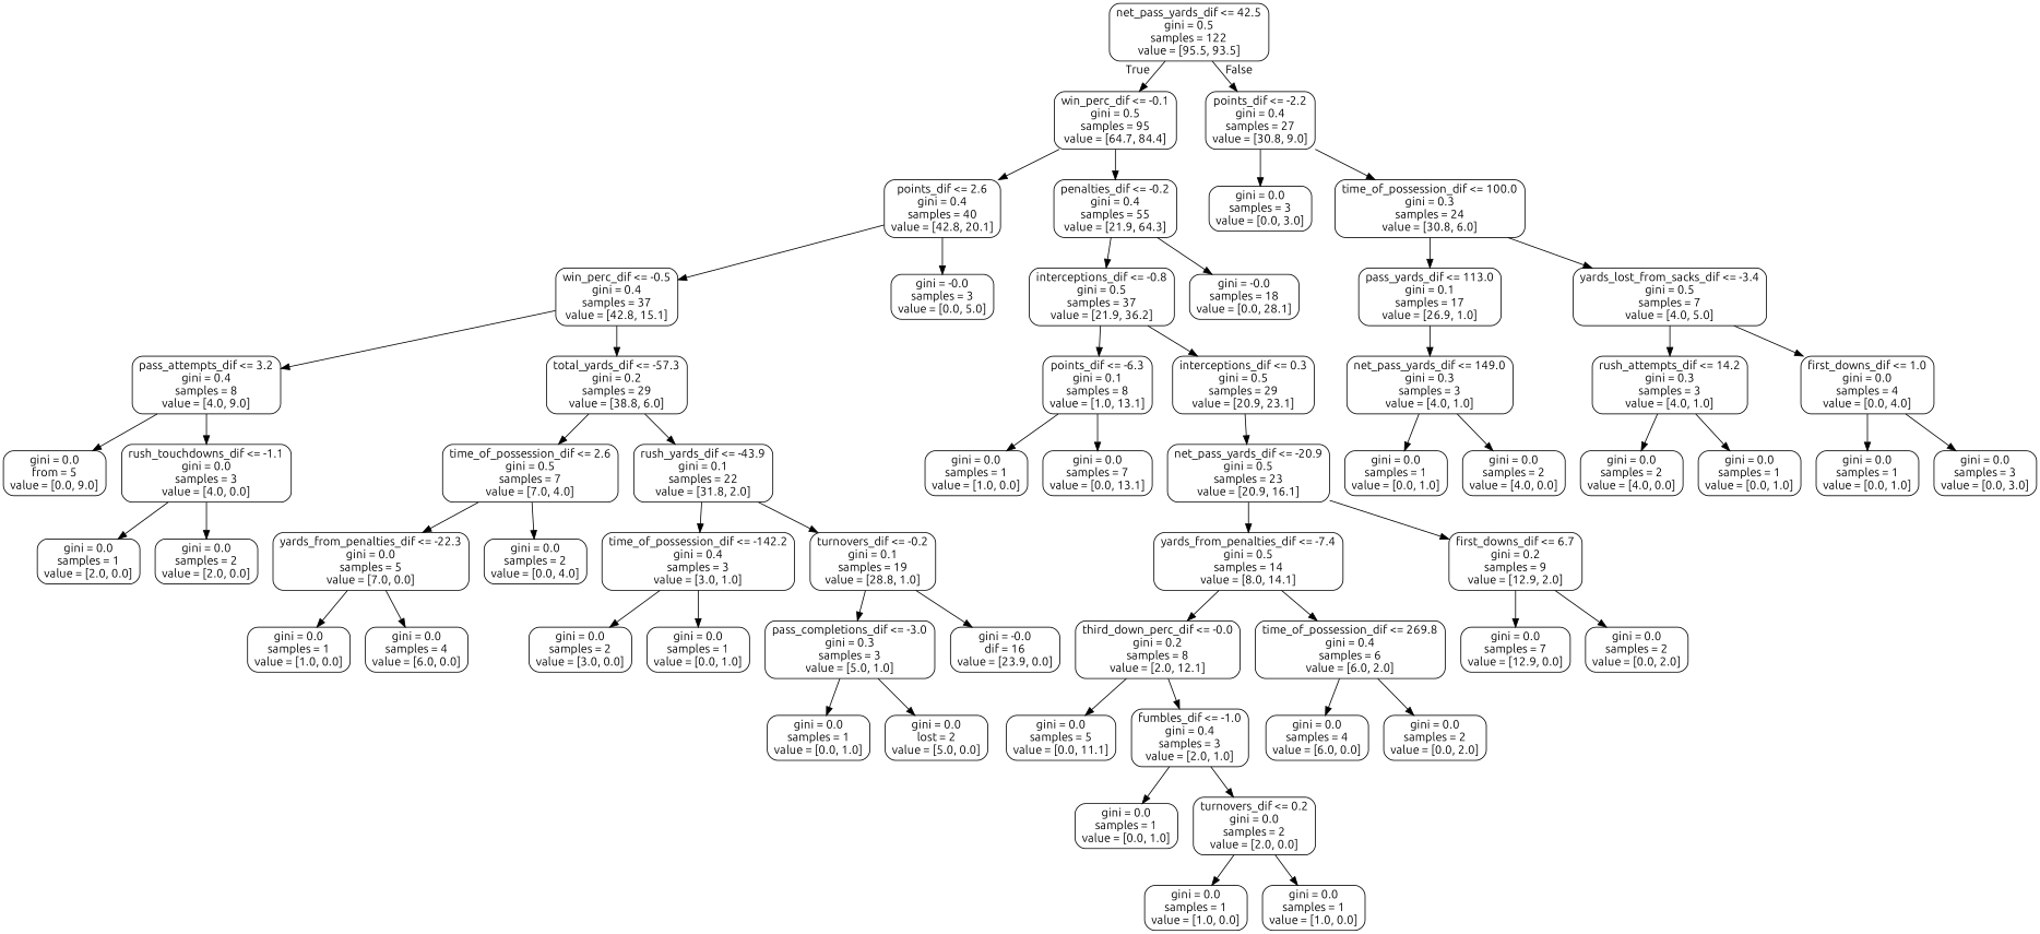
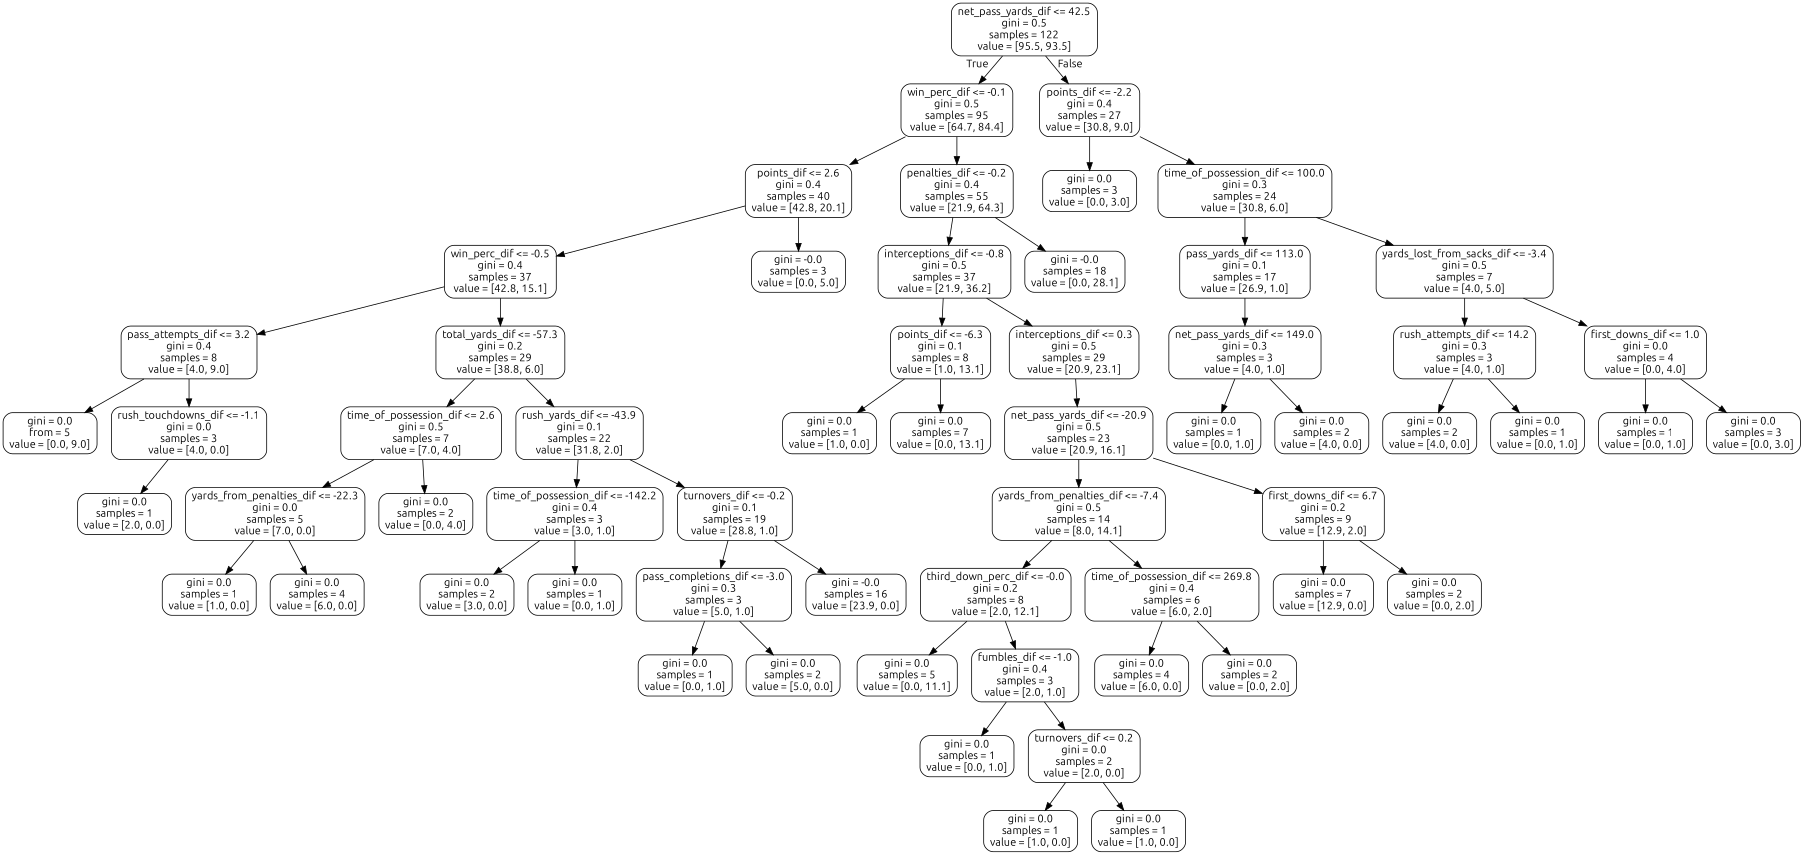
  digraph {
    fontname=Ubuntu
    node [color=black fontname=Ubuntu shape=box style=rounded]
    edge [fontname=Ubuntu]
    n1 [label="net_pass_yards_dif <= 42.5\ngini = 0.5\nsamples = 122\nvalue = [95.5, 93.5]"]
    n2 [label="win_perc_dif <= -0.1\ngini = 0.5\nsamples = 95\nvalue = [64.7, 84.4]"]
    n3 [label="points_dif <= -2.2\ngini = 0.4\nsamples = 27\nvalue = [30.8, 9.0]"]
    n4 [label="points_dif <= 2.6\ngini = 0.4\nsamples = 40\nvalue = [42.8, 20.1]"]
    n5 [label="penalties_dif <= -0.2\ngini = 0.4\nsamples = 55\nvalue = [21.9, 64.3]"]
    n6 [label="gini = 0.0\nsamples = 3\nvalue = [0.0, 3.0]"]
    n7 [label="time_of_possession_dif <= 100.0\ngini = 0.3\nsamples = 24\nvalue = [30.8, 6.0]"]
    n8 [label="win_perc_dif <= -0.5\ngini = 0.4\nsamples = 37\nvalue = [42.8, 15.1]"]
    n9 [label="gini = -0.0\nsamples = 3\nvalue = [0.0, 5.0]"]
    n10 [label="interceptions_dif <= -0.8\ngini = 0.5\nsamples = 37\nvalue = [21.9, 36.2]"]
    n11 [label="gini = -0.0\nsamples = 18\nvalue = [0.0, 28.1]"]
    n12 [label="pass_attempts_dif <= 3.2\ngini = 0.4\nsamples = 8\nvalue = [4.0, 9.0]"]
    n13 [label="total_yards_dif <= -57.3\ngini = 0.2\nsamples = 29\nvalue = [38.8, 6.0]"]
    n14 [label="gini = 0.0\nfrom = 5\nvalue = [0.0, 9.0]"]
    n15 [label="rush_touchdowns_dif <= -1.1\ngini = 0.0\nsamples = 3\nvalue = [4.0, 0.0]"]
    n16 [label="time_of_possession_dif <= 2.6\ngini = 0.5\nsamples = 7\nvalue = [7.0, 4.0]"]
    n17 [label="rush_yards_dif <= -43.9\ngini = 0.1\nsamples = 22\nvalue = [31.8, 2.0]"]
    n18 [label="gini = 0.0\nsamples = 1\nvalue = [2.0, 0.0]"]
-   n19 [label="gini = 0.0\nsamples = 2\nvalue = [2.0, 0.0]"]
    n20 [label="yards_from_penalties_dif <= -22.3\ngini = 0.0\nsamples = 5\nvalue = [7.0, 0.0]"]
    n21 [label="gini = 0.0\nsamples = 2\nvalue = [0.0, 4.0]"]
    n22 [label="time_of_possession_dif <= -142.2\ngini = 0.4\nsamples = 3\nvalue = [3.0, 1.0]"]
    n23 [label="turnovers_dif <= -0.2\ngini = 0.1\nsamples = 19\nvalue = [28.8, 1.0]"]
    n24 [label="gini = 0.0\nsamples = 1\nvalue = [1.0, 0.0]"]
    n25 [label="gini = 0.0\nsamples = 4\nvalue = [6.0, 0.0]"]
    n26 [label="gini = 0.0\nsamples = 2\nvalue = [3.0, 0.0]"]
    n27 [label="gini = 0.0\nsamples = 1\nvalue = [0.0, 1.0]"]
    n28 [label="pass_completions_dif <= -3.0\ngini = 0.3\nsamples = 3\nvalue = [5.0, 1.0]"]
-   n29 [label="gini = -0.0\ndif = 16\nvalue = [23.9, 0.0]"]
+   n29 [label="gini = -0.0\nsamples = 16\nvalue = [23.9, 0.0]"]
    n30 [label="gini = 0.0\nsamples = 1\nvalue = [0.0, 1.0]"]
-   n31 [label="gini = 0.0\nlost = 2\nvalue = [5.0, 0.0]"]
+   n31 [label="gini = 0.0\nsamples = 2\nvalue = [5.0, 0.0]"]
    n32 [label="points_dif <= -6.3\ngini = 0.1\nsamples = 8\nvalue = [1.0, 13.1]"]
    n33 [label="interceptions_dif <= 0.3\ngini = 0.5\nsamples = 29\nvalue = [20.9, 23.1]"]
    n34 [label="gini = 0.0\nsamples = 1\nvalue = [1.0, 0.0]"]
    n35 [label="gini = 0.0\nsamples = 7\nvalue = [0.0, 13.1]"]
    n36 [label="net_pass_yards_dif <= -20.9\ngini = 0.5\nsamples = 23\nvalue = [20.9, 16.1]"]
    n37 [label="yards_from_penalties_dif <= -7.4\ngini = 0.5\nsamples = 14\nvalue = [8.0, 14.1]"]
    n38 [label="first_downs_dif <= 6.7\ngini = 0.2\nsamples = 9\nvalue = [12.9, 2.0]"]
    n39 [label="third_down_perc_dif <= -0.0\ngini = 0.2\nsamples = 8\nvalue = [2.0, 12.1]"]
    n40 [label="time_of_possession_dif <= 269.8\ngini = 0.4\nsamples = 6\nvalue = [6.0, 2.0]"]
    n41 [label="gini = 0.0\nsamples = 7\nvalue = [12.9, 0.0]"]
    n42 [label="gini = 0.0\nsamples = 2\nvalue = [0.0, 2.0]"]
    n43 [label="gini = 0.0\nsamples = 5\nvalue = [0.0, 11.1]"]
    n44 [label="fumbles_dif <= -1.0\ngini = 0.4\nsamples = 3\nvalue = [2.0, 1.0]"]
    n45 [label="gini = 0.0\nsamples = 4\nvalue = [6.0, 0.0]"]
    n46 [label="gini = 0.0\nsamples = 2\nvalue = [0.0, 2.0]"]
    n47 [label="gini = 0.0\nsamples = 1\nvalue = [0.0, 1.0]"]
    n48 [label="turnovers_dif <= 0.2\ngini = 0.0\nsamples = 2\nvalue = [2.0, 0.0]"]
    n49 [label="gini = 0.0\nsamples = 1\nvalue = [1.0, 0.0]"]
    n50 [label="gini = 0.0\nsamples = 1\nvalue = [1.0, 0.0]"]
    n51 [label="pass_yards_dif <= 113.0\ngini = 0.1\nsamples = 17\nvalue = [26.9, 1.0]"]
    n52 [label="yards_lost_from_sacks_dif <= -3.4\ngini = 0.5\nsamples = 7\nvalue = [4.0, 5.0]"]
    n53 [label="net_pass_yards_dif <= 149.0\ngini = 0.3\nsamples = 3\nvalue = [4.0, 1.0]"]
    n54 [label="rush_attempts_dif <= 14.2\ngini = 0.3\nsamples = 3\nvalue = [4.0, 1.0]"]
    n55 [label="first_downs_dif <= 1.0\ngini = 0.0\nsamples = 4\nvalue = [0.0, 4.0]"]
    n56 [label="gini = 0.0\nsamples = 1\nvalue = [0.0, 1.0]"]
    n57 [label="gini = 0.0\nsamples = 2\nvalue = [4.0, 0.0]"]
    n58 [label="gini = 0.0\nsamples = 2\nvalue = [4.0, 0.0]"]
    n59 [label="gini = 0.0\nsamples = 1\nvalue = [0.0, 1.0]"]
    n60 [label="gini = 0.0\nsamples = 1\nvalue = [0.0, 1.0]"]
    n61 [label="gini = 0.0\nsamples = 3\nvalue = [0.0, 3.0]"]
    n1 -> n2 [headlabel=True labelangle=45 labeldistance=2.5]
    n1 -> n3 [headlabel=False labelangle=-45 labeldistance=2.5]
    n2 -> n4
    n2 -> n5
    n3 -> n6
    n3 -> n7
    n4 -> n8
    n4 -> n9
    n5 -> n10
    n5 -> n11
    n7 -> n51
    n7 -> n52
    n8 -> n12
    n8 -> n13
    n10 -> n32
    n10 -> n33
    n12 -> n14
    n12 -> n15
    n13 -> n16
    n13 -> n17
    n15 -> n18
-   n15 -> n19
    n16 -> n20
    n16 -> n21
    n17 -> n22
    n17 -> n23
    n20 -> n24
    n20 -> n25
    n22 -> n26
    n22 -> n27
    n23 -> n28
    n23 -> n29
    n28 -> n30
    n28 -> n31
    n32 -> n34
    n32 -> n35
    n33 -> n36
    n36 -> n37
    n36 -> n38
    n37 -> n39
    n37 -> n40
    n38 -> n41
    n38 -> n42
    n39 -> n43
    n39 -> n44
    n40 -> n45
    n40 -> n46
    n44 -> n47
    n44 -> n48
    n48 -> n49
    n48 -> n50
    n51 -> n53
    n52 -> n54
    n52 -> n55
    n53 -> n56
    n53 -> n57
    n54 -> n58
    n54 -> n59
    n55 -> n60
    n55 -> n61
  }
